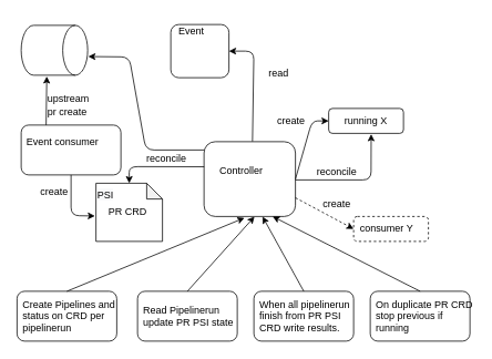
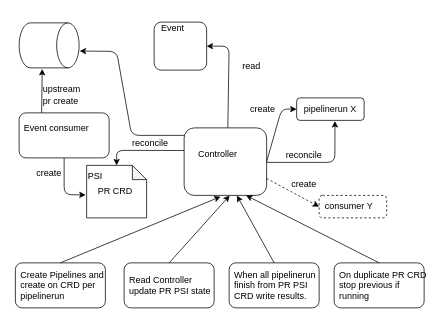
  <mxCell id="0" />
  <mxCell id="1" parent="0" />
  <mxCell id="2" value="" style="shape=cylinder3;whiteSpace=wrap;html=1;boundedLbl=1;backgroundOutline=1;size=15;rotation=90;" vertex="1" parent="1"><mxGeometry x="35" y="20" width="60" height="80" as="geometry" /></mxCell>
  <mxCell id="3" value="" style="rounded=1;whiteSpace=wrap;html=1;" vertex="1" parent="1"><mxGeometry x="25" y="150" width="120" height="60" as="geometry" /></mxCell>
  <mxCell id="4" value="" style="endArrow=classic;html=1;entryX=1.024;entryY=0.615;entryDx=0;entryDy=0;entryPerimeter=0;exitX=0.25;exitY=0;exitDx=0;exitDy=0;" edge="1" parent="1" source="3" target="2"><mxGeometry width="50" height="50" relative="1" as="geometry"><mxPoint x="325" y="340" as="sourcePoint" /><mxPoint x="375" y="290" as="targetPoint" /></mxGeometry></mxCell>
  <mxCell id="5" value="upstream pr create" style="text;html=1;strokeColor=none;fillColor=none;align=left;verticalAlign=middle;whiteSpace=wrap;rounded=0;" vertex="1" parent="1"><mxGeometry x="55" y="116" width="40" height="20" as="geometry" /></mxCell>
  <mxCell id="6" value="Event consumer" style="text;html=1;strokeColor=none;fillColor=none;align=center;verticalAlign=middle;whiteSpace=wrap;rounded=0;" vertex="1" parent="1"><mxGeometry x="30" y="160" width="90" height="20" as="geometry" /></mxCell>
  <mxCell id="7" value="" style="shape=note;whiteSpace=wrap;html=1;backgroundOutline=1;darkOpacity=0.05;align=left;size=19;" vertex="1" parent="1"><mxGeometry x="115" y="220" width="80" height="70" as="geometry" /></mxCell>
  <mxCell id="8" value="" style="endArrow=classic;html=1;exitX=0.5;exitY=1;exitDx=0;exitDy=0;entryX=-0.016;entryY=0.563;entryDx=0;entryDy=0;entryPerimeter=0;" edge="1" parent="1" source="3" target="7"><mxGeometry width="50" height="50" relative="1" as="geometry"><mxPoint x="145" y="230" as="sourcePoint" /><mxPoint x="195" y="180" as="targetPoint" /><Array as="points"><mxPoint x="85" y="259" /></Array></mxGeometry></mxCell>
  <mxCell id="9" value="create" style="text;html=1;strokeColor=none;fillColor=none;align=center;verticalAlign=middle;whiteSpace=wrap;rounded=0;" vertex="1" parent="1"><mxGeometry x="45" y="220" width="40" height="20" as="geometry" /></mxCell>
  <mxCell id="10" value="PR CRD&amp;nbsp;" style="text;html=1;strokeColor=none;fillColor=none;align=center;verticalAlign=middle;whiteSpace=wrap;rounded=0;" vertex="1" parent="1"><mxGeometry x="115" y="245" width="80" height="20" as="geometry" /></mxCell>
  <mxCell id="11" value="&lt;meta charset=&quot;utf-8&quot;&gt;&lt;span style=&quot;color: rgb(0, 0, 0); font-family: helvetica; font-size: 12px; font-style: normal; font-weight: 400; letter-spacing: normal; text-align: center; text-indent: 0px; text-transform: none; word-spacing: 0px; background-color: rgb(248, 249, 250); display: inline; float: none;&quot;&gt;PSI&lt;/span&gt;" style="text;whiteSpace=wrap;html=1;" vertex="1" parent="1"><mxGeometry x="115" y="220" width="30" height="20" as="geometry" /></mxCell>
  <mxCell id="12" value="" style="rounded=1;whiteSpace=wrap;html=1;align=left;" vertex="1" parent="1"><mxGeometry x="245" y="170" width="110" height="90" as="geometry" /></mxCell>
  <mxCell id="13" value="Controller" style="text;html=1;strokeColor=none;fillColor=none;align=center;verticalAlign=middle;whiteSpace=wrap;rounded=0;" vertex="1" parent="1"><mxGeometry x="270" y="195" width="40" height="20" as="geometry" /></mxCell>
  <mxCell id="14" value="" style="endArrow=classic;html=1;exitX=0.001;exitY=0.335;exitDx=0;exitDy=0;entryX=0.5;entryY=0;entryDx=0;entryDy=0;entryPerimeter=0;exitPerimeter=0;" edge="1" parent="1" source="12" target="7"><mxGeometry width="50" height="50" relative="1" as="geometry"><mxPoint x="145" y="220" as="sourcePoint" /><mxPoint x="195" y="170" as="targetPoint" /><Array as="points"><mxPoint x="155" y="200" /></Array></mxGeometry></mxCell>
  <mxCell id="15" value="reconcile" style="text;html=1;strokeColor=none;fillColor=none;align=center;verticalAlign=middle;whiteSpace=wrap;rounded=0;" vertex="1" parent="1"><mxGeometry x="180" y="180" width="40" height="20" as="geometry" /></mxCell>
  <mxCell id="16" value="" style="rounded=1;whiteSpace=wrap;html=1;align=left;" vertex="1" parent="1"><mxGeometry x="395" y="130" width="90" height="30" as="geometry" /></mxCell>
- <mxCell id="17" value="running X" style="text;html=1;strokeColor=none;fillColor=none;align=center;verticalAlign=middle;whiteSpace=wrap;rounded=0;" vertex="1" parent="1"><mxGeometry x="400" y="135" width="80" height="20" as="geometry" /></mxCell>
+ <mxCell id="17" value="pipelinerun X" style="text;html=1;strokeColor=none;fillColor=none;align=center;verticalAlign=middle;whiteSpace=wrap;rounded=0;" vertex="1" parent="1"><mxGeometry x="400" y="135" width="80" height="20" as="geometry" /></mxCell>
  <mxCell id="18" value="" style="rounded=1;whiteSpace=wrap;html=1;align=left;" vertex="1" parent="1"><mxGeometry x="205" y="29" width="70" height="64" as="geometry" /></mxCell>
  <mxCell id="19" value="Event" style="text;html=1;strokeColor=none;fillColor=none;align=center;verticalAlign=middle;whiteSpace=wrap;rounded=0;" vertex="1" parent="1"><mxGeometry x="210" y="27" width="40" height="20" as="geometry" /></mxCell>
  <mxCell id="20" value="" style="endArrow=classic;html=1;exitX=0.53;exitY=-0.004;exitDx=0;exitDy=0;entryX=1;entryY=0.5;entryDx=0;entryDy=0;exitPerimeter=0;" edge="1" parent="1" source="12" target="18"><mxGeometry width="50" height="50" relative="1" as="geometry"><mxPoint x="155" y="280" as="sourcePoint" /><mxPoint x="205" y="230" as="targetPoint" /><Array as="points"><mxPoint x="305" y="61" /></Array></mxGeometry></mxCell>
  <mxCell id="21" value="read" style="text;html=1;strokeColor=none;fillColor=none;align=center;verticalAlign=middle;whiteSpace=wrap;rounded=0;" vertex="1" parent="1"><mxGeometry x="315" y="78" width="40" height="20" as="geometry" /></mxCell>
  <mxCell id="22" value="" style="endArrow=classic;html=1;exitX=1;exitY=0.5;exitDx=0;exitDy=0;entryX=0;entryY=0.5;entryDx=0;entryDy=0;" edge="1" parent="1" source="12" target="16"><mxGeometry width="50" height="50" relative="1" as="geometry"><mxPoint x="155" y="280" as="sourcePoint" /><mxPoint x="205" y="230" as="targetPoint" /><Array as="points"><mxPoint x="375" y="145" /></Array></mxGeometry></mxCell>
  <mxCell id="23" value="create" style="text;html=1;strokeColor=none;fillColor=none;align=center;verticalAlign=middle;whiteSpace=wrap;rounded=0;" vertex="1" parent="1"><mxGeometry x="330" y="135" width="40" height="20" as="geometry" /></mxCell>
  <mxCell id="24" value="" style="endArrow=classic;html=1;exitX=1;exitY=0.75;exitDx=0;exitDy=0;entryX=0;entryY=0.5;entryDx=0;entryDy=0;dashed=1;" edge="1" target="26" parent="1" source="12"><mxGeometry width="50" height="50" relative="1" as="geometry"><mxPoint x="387.5" y="270" as="sourcePoint" /><mxPoint x="237.5" y="285" as="targetPoint" /><Array as="points" /></mxGeometry></mxCell>
  <mxCell id="25" value="create" style="text;html=1;strokeColor=none;fillColor=none;align=center;verticalAlign=middle;whiteSpace=wrap;rounded=0;" vertex="1" parent="1"><mxGeometry x="385" y="235" width="40" height="20" as="geometry" /></mxCell>
  <mxCell id="26" value="" style="rounded=1;whiteSpace=wrap;html=1;align=left;dashed=1;" vertex="1" parent="1"><mxGeometry x="425" y="260" width="90" height="30" as="geometry" /></mxCell>
  <mxCell id="27" value="consumer Y" style="text;html=1;strokeColor=none;fillColor=none;align=center;verticalAlign=middle;whiteSpace=wrap;rounded=0;" vertex="1" parent="1"><mxGeometry x="425" y="265" width="80" height="20" as="geometry" /></mxCell>
  <mxCell id="28" value="" style="rounded=1;whiteSpace=wrap;html=1;align=left;" vertex="1" parent="1"><mxGeometry x="20" y="350" width="120" height="60" as="geometry" /></mxCell>
- <mxCell id="29" value="Create Pipelines and status on CRD per pipelinerun" style="text;html=1;strokeColor=none;fillColor=none;align=left;verticalAlign=middle;whiteSpace=wrap;rounded=0;dashed=1;" vertex="1" parent="1"><mxGeometry x="25" y="370" width="120" height="20" as="geometry" /></mxCell>
+ <mxCell id="29" value="Create Pipelines and create on CRD per pipelinerun" style="text;html=1;strokeColor=none;fillColor=none;align=left;verticalAlign=middle;whiteSpace=wrap;rounded=0;dashed=1;" vertex="1" parent="1"><mxGeometry x="25" y="370" width="120" height="20" as="geometry" /></mxCell>
  <mxCell id="30" value="" style="endArrow=classic;html=1;exitX=0.5;exitY=0;exitDx=0;exitDy=0;entryX=0.442;entryY=1.019;entryDx=0;entryDy=0;entryPerimeter=0;" edge="1" parent="1" source="28" target="12"><mxGeometry width="50" height="50" relative="1" as="geometry"><mxPoint x="405" y="220" as="sourcePoint" /><mxPoint x="455" y="170" as="targetPoint" /></mxGeometry></mxCell>
  <mxCell id="31" value="" style="rounded=1;whiteSpace=wrap;html=1;align=left;" vertex="1" parent="1"><mxGeometry x="165" y="350" width="120" height="60" as="geometry" /></mxCell>
- <mxCell id="32" value="Read Pipelinerun update PR PSI state" style="text;html=1;strokeColor=none;fillColor=none;align=left;verticalAlign=middle;whiteSpace=wrap;rounded=0;dashed=1;" vertex="1" parent="1"><mxGeometry x="170" y="370" width="120" height="20" as="geometry" /></mxCell>
+ <mxCell id="32" value="Read Controller update PR PSI state" style="text;html=1;strokeColor=none;fillColor=none;align=left;verticalAlign=middle;whiteSpace=wrap;rounded=0;dashed=1;" vertex="1" parent="1"><mxGeometry x="170" y="370" width="120" height="20" as="geometry" /></mxCell>
  <mxCell id="33" value="reconcile" style="text;html=1;strokeColor=none;fillColor=none;align=center;verticalAlign=middle;whiteSpace=wrap;rounded=0;" vertex="1" parent="1"><mxGeometry x="385" y="196" width="40" height="20" as="geometry" /></mxCell>
  <mxCell id="34" value="" style="endArrow=classic;html=1;entryX=0.568;entryY=1.03;entryDx=0;entryDy=0;entryPerimeter=0;" edge="1" parent="1" target="16"><mxGeometry width="50" height="50" relative="1" as="geometry"><mxPoint x="355" y="216" as="sourcePoint" /><mxPoint x="390" y="270" as="targetPoint" /><Array as="points"><mxPoint x="446" y="216" /></Array></mxGeometry></mxCell>
  <mxCell id="35" value="" style="rounded=1;whiteSpace=wrap;html=1;align=left;" vertex="1" parent="1"><mxGeometry x="305" y="350" width="120" height="60" as="geometry" /></mxCell>
  <mxCell id="36" value="When all pipelinerun finish from PR PSI CRD write results." style="text;html=1;strokeColor=none;fillColor=none;align=left;verticalAlign=middle;whiteSpace=wrap;rounded=0;dashed=1;" vertex="1" parent="1"><mxGeometry x="310" y="370" width="120" height="20" as="geometry" /></mxCell>
  <mxCell id="37" value="" style="rounded=1;whiteSpace=wrap;html=1;align=left;" vertex="1" parent="1"><mxGeometry x="445" y="350" width="120" height="60" as="geometry" /></mxCell>
  <mxCell id="38" value="On duplicate PR CRD stop previous if running" style="text;html=1;strokeColor=none;fillColor=none;align=left;verticalAlign=middle;whiteSpace=wrap;rounded=0;dashed=1;" vertex="1" parent="1"><mxGeometry x="450" y="370" width="120" height="20" as="geometry" /></mxCell>
  <mxCell id="39" value="" style="endArrow=classic;html=1;exitX=0.5;exitY=0;exitDx=0;exitDy=0;entryX=0.552;entryY=1.002;entryDx=0;entryDy=0;entryPerimeter=0;" edge="1" parent="1" source="31" target="12"><mxGeometry width="50" height="50" relative="1" as="geometry"><mxPoint x="90" y="330" as="sourcePoint" /><mxPoint x="303.62" y="271.71" as="targetPoint" /></mxGeometry></mxCell>
  <mxCell id="40" value="" style="endArrow=classic;html=1;exitX=0.5;exitY=0;exitDx=0;exitDy=0;entryX=0.64;entryY=1.002;entryDx=0;entryDy=0;entryPerimeter=0;" edge="1" parent="1" source="35" target="12"><mxGeometry width="50" height="50" relative="1" as="geometry"><mxPoint x="235" y="330" as="sourcePoint" /><mxPoint x="304.28" y="270.72" as="targetPoint" /></mxGeometry></mxCell>
  <mxCell id="41" value="" style="endArrow=classic;html=1;exitX=0.5;exitY=0;exitDx=0;exitDy=0;entryX=0.75;entryY=1;entryDx=0;entryDy=0;" edge="1" parent="1" source="37" target="12"><mxGeometry width="50" height="50" relative="1" as="geometry"><mxPoint x="375" y="330" as="sourcePoint" /><mxPoint x="316.82" y="271.89" as="targetPoint" /></mxGeometry></mxCell>
  <mxCell id="42" value="" style="endArrow=classic;html=1;entryX=0.626;entryY=-0.009;entryDx=0;entryDy=0;entryPerimeter=0;" edge="1" parent="1" target="2"><mxGeometry width="50" height="50" relative="1" as="geometry"><mxPoint x="245" y="180" as="sourcePoint" /><mxPoint x="405" y="170" as="targetPoint" /><Array as="points"><mxPoint x="175" y="180" /><mxPoint x="155" y="68" /></Array></mxGeometry></mxCell>
